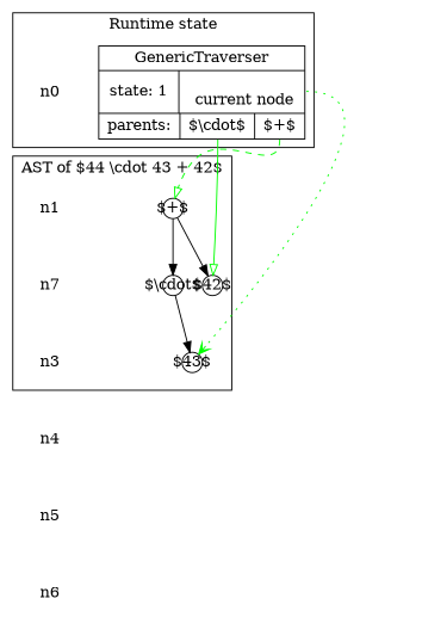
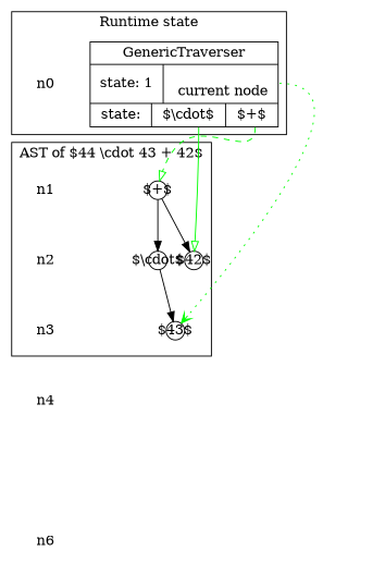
  digraph {
    node [shape=plaintext]
    edge [style=invis]
    n0
    n1
-   n2 [label=n7]
+   n2
    n3
    n4
-   n5
    n6
    a [fixedsize=true label="$+$" shape=circle width=0.27]
    b [fixedsize=true label="$42$" shape=circle width=0.27]
    c [fixedsize=true label="$\\cdot$" shape=circle width=0.27]
    right [fixedsize=true label="$43$" shape=circle width=0.27]
-   traverser_1 [label="{GenericTraverser|{state: 1|<f1>\n            current node} | {parents: | <p2> $\\cdot$ | <p1> $+$  }}" shape=record]
+   traverser_1 [label="{GenericTraverser|{state: 1|<f1>\n            current node} | {state: | <p2> $\\cdot$ | <p1> $+$  }}" shape=record]
    subgraph sub_1 {
      n0
      n1
      n2
      n3
      n4
-     n5
      n6
    }
    subgraph cluster_2 {
      label="AST of $44 \\cdot 43 + 42$"
      subgraph sub_3 {
        label="AST of $44 \\cdot 43 + 42$"
        rank=same
        n1
        a
      }
      subgraph sub_4 {
        label="AST of $44 \\cdot 43 + 42$"
        rank=same
        n2
        b
        c
      }
      subgraph sub_5 {
        label="AST of $44 \\cdot 43 + 42$"
        rank=same
        n3
        right
      }
    }
    subgraph cluster_6 {
      label="Runtime state"
      subgraph sub_7 {
        label="Runtime state"
        rank=same
        n0
        traverser_1
      }
    }
    n0 -> n1
    n1 -> n2
    n2 -> n3
    n3 -> n4
-   n4 -> n5
-   n5 -> n6
    a -> b [style=""]
    a -> c [style=""]
    c -> right [style=""]
    traverser_1 -> a [arrowhead=empty color=lime style=dashed tailport=p1]
    traverser_1 -> b [arrowhead=empty color=lime style=solid tailport=p2]
    traverser_1 -> right [arrowhead=vee color=lime style=dotted tailport=f1]
  }
